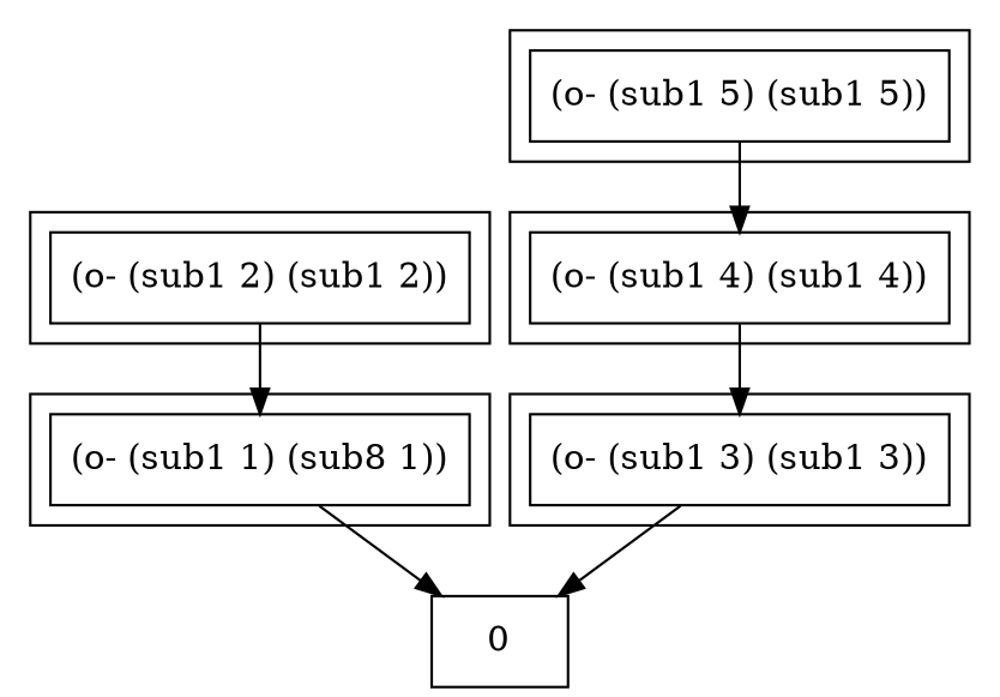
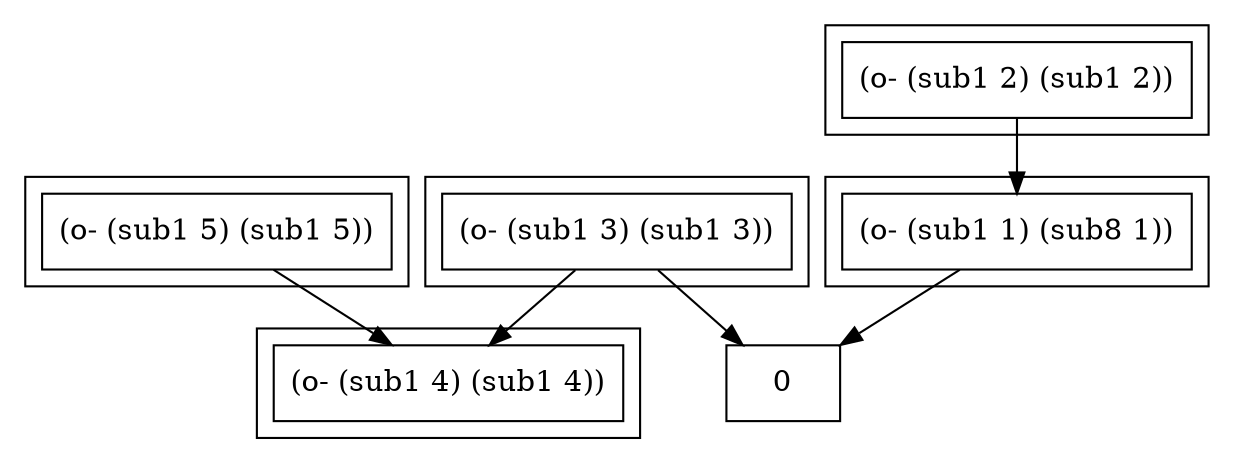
  digraph {
    compound=true
    node [shape=box]
    n1 [label="(o- (sub1 4) (sub1 4))"]
    n2 [label="(o- (sub1 5) (sub1 5))"]
    n3 [label="(o- (sub1 3) (sub1 3))"]
    n4 [label="(o- (sub1 2) (sub1 2))"]
    n5 [label="(o- (sub1 1) (sub8 1))"]
    n6 [label=0]
    subgraph cluster_1 {
      n1
    }
    subgraph cluster_2 {
      n2
    }
    subgraph cluster_3 {
      n3
    }
    subgraph cluster_4 {
      n4
    }
    subgraph cluster_5 {
      n5
    }
-   n1 -> n3
+   n3 -> n1
    n2 -> n1
    n3 -> n6
    n4 -> n5
    n5 -> n6
  }
